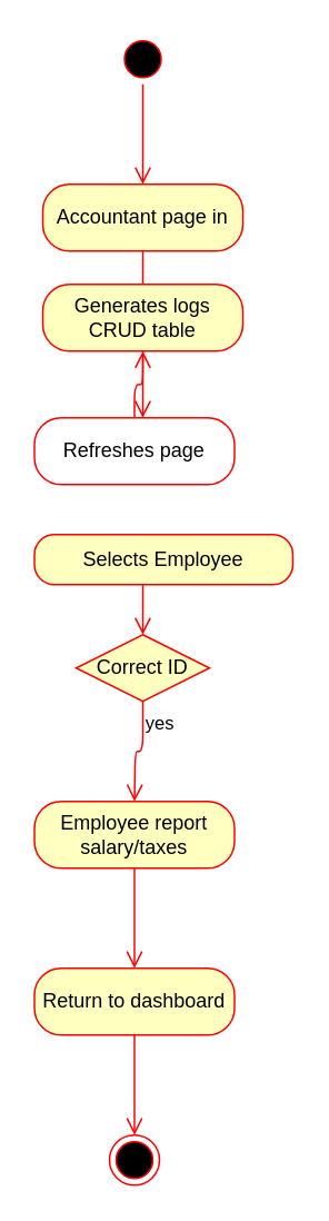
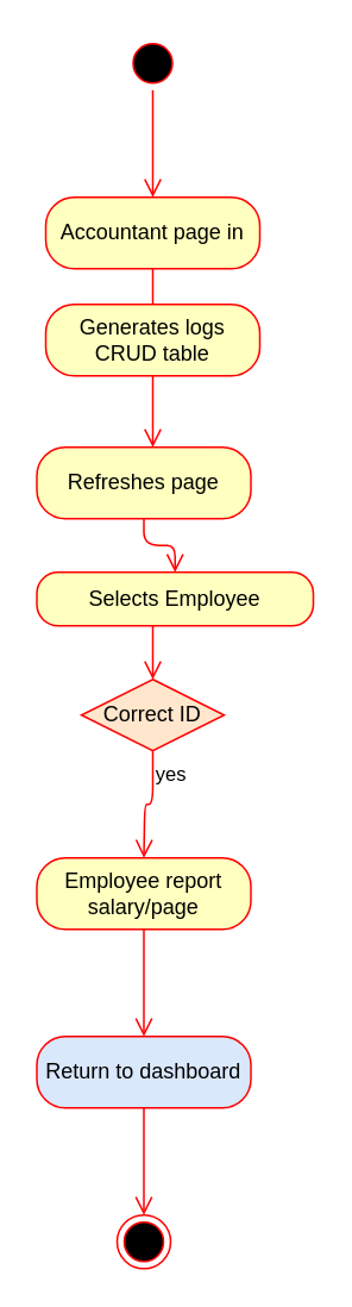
  <mxCell id="0" />
  <mxCell id="1" parent="0" />
  <mxCell id="2" value="" style="ellipse;html=1;shape=startState;fillColor=#000000;strokeColor=#ff0000;" vertex="1" parent="1"><mxGeometry x="70" width="30" height="30" as="geometry" y="20" /></mxCell>
  <mxCell id="3" value="" style="edgeStyle=orthogonalEdgeStyle;html=1;verticalAlign=bottom;endArrow=open;endSize=8;strokeColor=#ff0000;" edge="1" source="2" parent="1"><mxGeometry relative="1" as="geometry"><mxPoint x="85" y="110" as="targetPoint" /><Array as="points"><mxPoint x="85" y="80" /><mxPoint x="85" y="80" /></Array></mxGeometry></mxCell>
  <mxCell id="4" style="edgeStyle=orthogonalEdgeStyle;rounded=0;orthogonalLoop=1;jettySize=auto;html=1;exitX=0.5;exitY=0;exitDx=0;exitDy=0;" edge="1" parent="1" source="5"><mxGeometry relative="1" as="geometry"><mxPoint x="85" y="110" as="targetPoint" /></mxGeometry></mxCell>
  <mxCell id="5" value="Accountant page in" style="rounded=1;whiteSpace=wrap;html=1;arcSize=40;fontColor=#000000;fillColor=#ffffc0;strokeColor=#ff0000;" vertex="1" parent="1"><mxGeometry x="25" y="110" width="120" height="40" as="geometry" /></mxCell>
  <mxCell id="6" value="" style="edgeStyle=orthogonalEdgeStyle;html=1;verticalAlign=bottom;endArrow=open;endSize=8;strokeColor=#ff0000;" edge="1" source="5" parent="1"><mxGeometry relative="1" as="geometry"><mxPoint x="85" y="210" as="targetPoint" /></mxGeometry></mxCell>
  <mxCell id="7" value="Generates logs CRUD table" style="rounded=1;whiteSpace=wrap;html=1;arcSize=40;fontColor=#000000;fillColor=#ffffc0;strokeColor=#ff0000;" vertex="1" parent="1"><mxGeometry x="25" y="170" width="120" height="40" as="geometry" /></mxCell>
  <mxCell id="8" value="" style="edgeStyle=orthogonalEdgeStyle;html=1;verticalAlign=bottom;endArrow=open;endSize=8;strokeColor=#ff0000;" edge="1" source="7" parent="1"><mxGeometry relative="1" as="geometry"><mxPoint x="85" y="250" as="targetPoint" /><Array as="points"><mxPoint x="85" y="220" /><mxPoint x="85" y="220" /></Array></mxGeometry></mxCell>
  <mxCell id="9" value="Selects Employee" style="rounded=1;whiteSpace=wrap;html=1;arcSize=40;fontColor=#000000;fillColor=#ffffc0;strokeColor=#ff0000;" vertex="1" parent="1"><mxGeometry x="20" y="320" width="155" height="30" as="geometry" /></mxCell>
  <mxCell id="10" value="" style="edgeStyle=orthogonalEdgeStyle;html=1;verticalAlign=bottom;endArrow=open;endSize=8;strokeColor=#ff0000;" edge="1" source="9" parent="1"><mxGeometry relative="1" as="geometry"><mxPoint x="85" y="380" as="targetPoint" /><Array as="points"><mxPoint x="85" y="380" /><mxPoint x="85" y="380" /></Array></mxGeometry></mxCell>
- <mxCell id="11" value="Correct ID" style="rhombus;whiteSpace=wrap;html=1;fillColor=#ffffc0;strokeColor=#ff0000;" vertex="1" parent="1"><mxGeometry x="45" y="380" width="80" height="40" as="geometry" /></mxCell>
+ <mxCell id="11" value="Correct ID" style="rhombus;whiteSpace=wrap;html=1;fillColor=#ffe6cc;strokeColor=#ff0000;" vertex="1" parent="1"><mxGeometry x="45" y="380" width="80" height="40" as="geometry" /></mxCell>
  <mxCell id="12" value="yes" style="edgeStyle=orthogonalEdgeStyle;html=1;align=left;verticalAlign=top;endArrow=open;endSize=8;strokeColor=#ff0000;" edge="1" source="11" parent="1"><mxGeometry x="-1" relative="1" as="geometry"><mxPoint x="80" y="480" as="targetPoint" /></mxGeometry></mxCell>
- <mxCell id="13" value="Employee report salary/taxes" style="rounded=1;whiteSpace=wrap;html=1;arcSize=40;fontColor=#000000;fillColor=#ffffc0;strokeColor=#ff0000;" vertex="1" parent="1"><mxGeometry x="20" y="480" width="120" height="40" as="geometry" /></mxCell>
+ <mxCell id="13" value="Employee report salary/page" style="rounded=1;whiteSpace=wrap;html=1;arcSize=40;fontColor=#000000;fillColor=#ffffc0;strokeColor=#ff0000;" vertex="1" parent="1"><mxGeometry x="20" y="480" width="120" height="40" as="geometry" /></mxCell>
  <mxCell id="14" value="" style="edgeStyle=orthogonalEdgeStyle;html=1;verticalAlign=bottom;endArrow=open;endSize=8;strokeColor=#ff0000;" edge="1" source="13" parent="1"><mxGeometry relative="1" as="geometry"><mxPoint x="80" y="580" as="targetPoint" /></mxGeometry></mxCell>
- <mxCell id="15" value="Return to dashboard" style="rounded=1;whiteSpace=wrap;html=1;arcSize=40;fontColor=#000000;fillColor=#ffffc0;strokeColor=#ff0000;" vertex="1" parent="1"><mxGeometry x="20" y="580" width="120" height="40" as="geometry" /></mxCell>
+ <mxCell id="15" value="Return to dashboard" style="rounded=1;whiteSpace=wrap;html=1;arcSize=40;fontColor=#000000;fillColor=#dae8fc;strokeColor=#ff0000;" vertex="1" parent="1"><mxGeometry x="20" y="580" width="120" height="40" as="geometry" /></mxCell>
  <mxCell id="16" value="" style="edgeStyle=orthogonalEdgeStyle;html=1;verticalAlign=bottom;endArrow=open;endSize=8;strokeColor=#ff0000;" edge="1" source="15" parent="1"><mxGeometry relative="1" as="geometry"><mxPoint x="80" y="680" as="targetPoint" /></mxGeometry></mxCell>
  <mxCell id="17" value="" style="ellipse;html=1;shape=endState;fillColor=#000000;strokeColor=#ff0000;" vertex="1" parent="1"><mxGeometry x="65" y="680" width="30" height="30" as="geometry" /></mxCell>
- <mxCell id="18" value="Refreshes page" style="rounded=1;whiteSpace=wrap;html=1;arcSize=40;fontColor=#000000;fillColor=#ffffff;strokeColor=#ff0000;" vertex="1" parent="1"><mxGeometry x="20" y="250" width="120" height="40" as="geometry" /></mxCell>
- <mxCell id="19" value="" style="edgeStyle=orthogonalEdgeStyle;html=1;verticalAlign=bottom;endArrow=open;endSize=8;strokeColor=#ff0000;" edge="1" source="18" parent="1" target="7"><mxGeometry relative="1" as="geometry"><mxPoint x="-40" y="340" as="targetPoint" /></mxGeometry></mxCell>
+ <mxCell id="18" value="Refreshes page" style="rounded=1;whiteSpace=wrap;html=1;arcSize=40;fontColor=#000000;fillColor=#ffffc0;strokeColor=#ff0000;" vertex="1" parent="1"><mxGeometry x="20" y="250" width="120" height="40" as="geometry" /></mxCell>
+ <mxCell id="19" value="" style="edgeStyle=orthogonalEdgeStyle;html=1;verticalAlign=bottom;endArrow=open;endSize=8;strokeColor=#ff0000;" edge="1" source="18" parent="1" target="9"><mxGeometry relative="1" as="geometry"><mxPoint x="-40" y="340" as="targetPoint" /></mxGeometry></mxCell>
